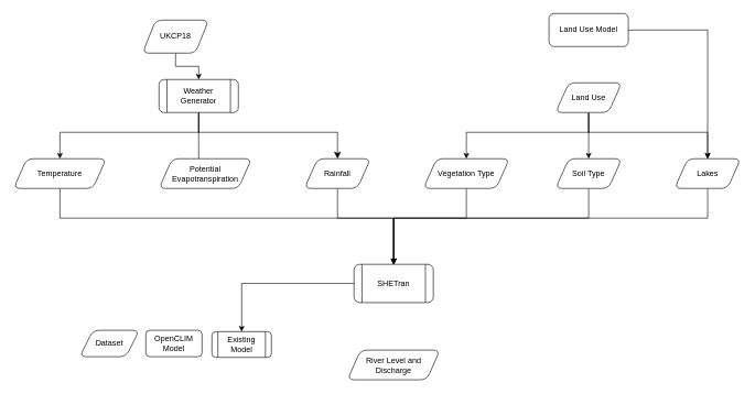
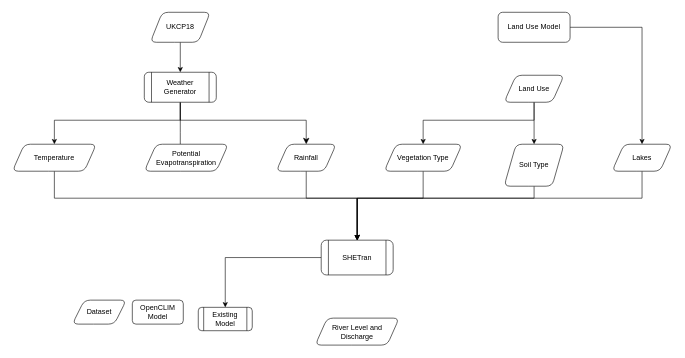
  <mxCell id="0" />
  <mxCell id="1" parent="0" />
  <mxCell id="2" value="" style="rounded=0;html=1;jettySize=auto;orthogonalLoop=1;fontSize=11;endArrow=classic;endFill=1;endSize=8;strokeWidth=1;shadow=0;labelBackgroundColor=none;edgeStyle=orthogonalEdgeStyle;entryX=0.5;entryY=0;entryDx=0;entryDy=0;" parent="1" source="5" target="11" edge="1"><mxGeometry relative="1" as="geometry"><mxPoint x="-31" y="720" as="targetPoint" /><Array as="points"><mxPoint x="300" y="200" /><mxPoint x="510" y="200" /></Array></mxGeometry></mxCell>
  <mxCell id="3" style="edgeStyle=orthogonalEdgeStyle;rounded=0;orthogonalLoop=1;jettySize=auto;html=1;endArrow=none;" parent="1" source="5" target="28" edge="1"><mxGeometry relative="1" as="geometry"><Array as="points"><mxPoint x="300" y="220" /><mxPoint x="300" y="220" /></Array></mxGeometry></mxCell>
  <mxCell id="4" style="edgeStyle=orthogonalEdgeStyle;rounded=0;orthogonalLoop=1;jettySize=auto;html=1;" edge="1" parent="1" source="5" target="30"><mxGeometry relative="1" as="geometry"><Array as="points"><mxPoint x="300" y="200" /><mxPoint x="90" y="200" /></Array></mxGeometry></mxCell>
  <mxCell id="5" value="Weather Generator" style="shape=process;whiteSpace=wrap;html=1;backgroundOutline=1;shadow=0;fontFamily=Helvetica;fontSize=12;fontColor=#000000;align=center;strokeColor=#000000;strokeWidth=1;fillColor=#ffffff;rounded=1;" parent="1" vertex="1"><mxGeometry x="240" y="120" width="120" height="50" as="geometry" /></mxCell>
  <mxCell id="6" style="edgeStyle=orthogonalEdgeStyle;rounded=0;orthogonalLoop=1;jettySize=auto;html=1;" parent="1" source="7" target="5" edge="1"><mxGeometry relative="1" as="geometry" /></mxCell>
- <mxCell id="7" value="UKCP18" style="shape=parallelogram;perimeter=parallelogramPerimeter;whiteSpace=wrap;html=1;fixedSize=1;rounded=1;" parent="1" vertex="1"><mxGeometry x="215" y="30" width="100" height="50" as="geometry" /></mxCell>
+ <mxCell id="7" value="UKCP18" style="shape=parallelogram;perimeter=parallelogramPerimeter;whiteSpace=wrap;html=1;fixedSize=1;rounded=1;" parent="1" vertex="1"><mxGeometry x="250" y="20" width="100" height="50" as="geometry" /></mxCell>
  <mxCell id="8" style="edgeStyle=orthogonalEdgeStyle;rounded=0;orthogonalLoop=1;jettySize=auto;html=1;" parent="1" source="9" target="17" edge="1"><mxGeometry relative="1" as="geometry" /></mxCell>
  <mxCell id="9" value="SHETran" style="shape=process;whiteSpace=wrap;html=1;backgroundOutline=1;shadow=0;fontFamily=Helvetica;fontSize=12;fontColor=#000000;align=center;strokeColor=#000000;strokeWidth=1;fillColor=#ffffff;rounded=1;" parent="1" vertex="1"><mxGeometry x="535" y="400" width="120" height="58" as="geometry" /></mxCell>
  <mxCell id="10" style="edgeStyle=orthogonalEdgeStyle;rounded=0;orthogonalLoop=1;jettySize=auto;html=1;entryX=0.5;entryY=0;entryDx=0;entryDy=0;" parent="1" source="11" target="9" edge="1"><mxGeometry relative="1" as="geometry"><Array as="points"><mxPoint x="510" y="330" /><mxPoint x="595" y="330" /></Array></mxGeometry></mxCell>
  <mxCell id="11" value="Rainfall" style="shape=parallelogram;perimeter=parallelogramPerimeter;whiteSpace=wrap;html=1;fixedSize=1;rounded=1;" parent="1" vertex="1"><mxGeometry x="460" y="240" width="100" height="45" as="geometry" /></mxCell>
  <mxCell id="12" value="Dataset" style="shape=parallelogram;perimeter=parallelogramPerimeter;whiteSpace=wrap;html=1;fixedSize=1;rounded=1;" parent="1" vertex="1"><mxGeometry x="120" y="500" width="90" height="40" as="geometry" /></mxCell>
  <mxCell id="13" value="OpenCLIM Model" style="rounded=1;whiteSpace=wrap;html=1;fontSize=12;glass=0;strokeWidth=1;shadow=0;" parent="1" vertex="1"><mxGeometry x="220" y="500" width="85" height="40" as="geometry" /></mxCell>
  <mxCell id="14" value="River Level and Discharge" style="shape=parallelogram;perimeter=parallelogramPerimeter;whiteSpace=wrap;html=1;fixedSize=1;rounded=1;" parent="1" vertex="1"><mxGeometry x="525" y="530" width="140" height="45" as="geometry" /></mxCell>
  <mxCell id="15" style="edgeStyle=orthogonalEdgeStyle;rounded=0;orthogonalLoop=1;jettySize=auto;html=1;" parent="1" source="16" target="27" edge="1"><mxGeometry relative="1" as="geometry" /></mxCell>
  <mxCell id="16" value="Land Use Model" style="rounded=1;whiteSpace=wrap;html=1;shadow=0;fontFamily=Helvetica;fontSize=12;fontColor=#000000;align=center;strokeColor=#000000;strokeWidth=1;fillColor=#ffffff;" parent="1" vertex="1"><mxGeometry x="830" y="20" width="120" height="50" as="geometry" /></mxCell>
- <mxCell id="17" value="Existing&lt;br&gt;Model" style="shape=process;whiteSpace=wrap;html=1;backgroundOutline=1;shadow=0;fontFamily=Helvetica;fontSize=12;fontColor=#000000;align=center;strokeColor=#000000;strokeWidth=1;fillColor=#ffffff;rounded=1;" parent="1" vertex="1"><mxGeometry x="320" y="502" width="90" height="39" as="geometry" /></mxCell>
+ <mxCell id="17" value="Existing&lt;br&gt;Model" style="shape=process;whiteSpace=wrap;html=1;backgroundOutline=1;shadow=0;fontFamily=Helvetica;fontSize=12;fontColor=#000000;align=center;strokeColor=#000000;strokeWidth=1;fillColor=#ffffff;rounded=1;" parent="1" vertex="1"><mxGeometry x="330" y="512" width="90" height="39" as="geometry" /></mxCell>
  <mxCell id="18" style="edgeStyle=orthogonalEdgeStyle;rounded=0;orthogonalLoop=1;jettySize=auto;html=1;" parent="1" source="21" target="23" edge="1"><mxGeometry relative="1" as="geometry"><Array as="points"><mxPoint x="890" y="200" /><mxPoint x="705" y="200" /></Array></mxGeometry></mxCell>
  <mxCell id="19" style="edgeStyle=orthogonalEdgeStyle;rounded=0;orthogonalLoop=1;jettySize=auto;html=1;" parent="1" source="21" target="25" edge="1"><mxGeometry relative="1" as="geometry"><Array as="points"><mxPoint x="890" y="180" /><mxPoint x="890" y="180" /></Array></mxGeometry></mxCell>
- <mxCell id="20" style="edgeStyle=orthogonalEdgeStyle;rounded=0;orthogonalLoop=1;jettySize=auto;html=1;" parent="1" source="21" target="27" edge="1"><mxGeometry relative="1" as="geometry"><Array as="points"><mxPoint x="890" y="200" /><mxPoint x="1070" y="200" /></Array></mxGeometry></mxCell>
  <mxCell id="21" value="Land Use" style="shape=parallelogram;perimeter=parallelogramPerimeter;whiteSpace=wrap;html=1;fixedSize=1;rounded=1;" parent="1" vertex="1"><mxGeometry x="840" y="125" width="100" height="45" as="geometry" /></mxCell>
  <mxCell id="22" style="edgeStyle=orthogonalEdgeStyle;rounded=0;orthogonalLoop=1;jettySize=auto;html=1;" parent="1" source="23" target="9" edge="1"><mxGeometry relative="1" as="geometry"><Array as="points"><mxPoint x="705" y="330" /><mxPoint x="595" y="330" /></Array></mxGeometry></mxCell>
  <mxCell id="23" value="Vegetation Type" style="shape=parallelogram;perimeter=parallelogramPerimeter;whiteSpace=wrap;html=1;fixedSize=1;rounded=1;" parent="1" vertex="1"><mxGeometry x="640" y="240" width="130" height="45" as="geometry" /></mxCell>
  <mxCell id="24" style="edgeStyle=orthogonalEdgeStyle;rounded=0;orthogonalLoop=1;jettySize=auto;html=1;" parent="1" source="25" target="9" edge="1"><mxGeometry relative="1" as="geometry"><Array as="points"><mxPoint x="890" y="330" /><mxPoint x="595" y="330" /></Array></mxGeometry></mxCell>
- <mxCell id="25" value="Soil Type" style="shape=parallelogram;perimeter=parallelogramPerimeter;whiteSpace=wrap;html=1;fixedSize=1;rounded=1;" parent="1" vertex="1"><mxGeometry x="840" y="240" width="100" height="45" as="geometry" /></mxCell>
+ <mxCell id="25" value="Soil Type" style="shape=parallelogram;perimeter=parallelogramPerimeter;whiteSpace=wrap;html=1;fixedSize=1;rounded=1;" parent="1" vertex="1"><mxGeometry x="840" y="240" width="100" height="70" as="geometry" /></mxCell>
  <mxCell id="26" style="edgeStyle=orthogonalEdgeStyle;rounded=0;orthogonalLoop=1;jettySize=auto;html=1;" parent="1" source="27" target="9" edge="1"><mxGeometry relative="1" as="geometry"><Array as="points"><mxPoint x="1070" y="330" /><mxPoint x="595" y="330" /></Array></mxGeometry></mxCell>
  <mxCell id="27" value="Lakes" style="shape=parallelogram;perimeter=parallelogramPerimeter;whiteSpace=wrap;html=1;fixedSize=1;rounded=1;" parent="1" vertex="1"><mxGeometry x="1020" y="240" width="100" height="45" as="geometry" /></mxCell>
  <mxCell id="28" value="Potential Evapotranspiration" style="shape=parallelogram;perimeter=parallelogramPerimeter;whiteSpace=wrap;html=1;fixedSize=1;rounded=1;" parent="1" vertex="1"><mxGeometry x="240" y="240" width="140" height="45" as="geometry" /></mxCell>
  <mxCell id="29" style="edgeStyle=orthogonalEdgeStyle;rounded=0;orthogonalLoop=1;jettySize=auto;html=1;" edge="1" parent="1" source="30" target="9"><mxGeometry relative="1" as="geometry"><Array as="points"><mxPoint x="90" y="330" /><mxPoint x="595" y="330" /></Array></mxGeometry></mxCell>
  <mxCell id="30" value="Temperature" style="shape=parallelogram;perimeter=parallelogramPerimeter;whiteSpace=wrap;html=1;fixedSize=1;rounded=1;" vertex="1" parent="1"><mxGeometry x="20" y="240" width="140" height="45" as="geometry" /></mxCell>
